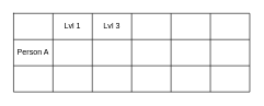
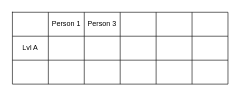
  <mxCell id="0" />
  <mxCell id="1" parent="0" />
  <mxCell id="2" value="" style="shape=table;html=1;whiteSpace=wrap;startSize=0;container=1;collapsible=0;childLayout=tableLayout;" vertex="1" parent="1"><mxGeometry x="20" y="20" width="360" height="120" as="geometry" /></mxCell>
  <mxCell id="3" value="" style="shape=partialRectangle;html=1;whiteSpace=wrap;collapsible=0;dropTarget=0;pointerEvents=0;fillColor=none;top=0;left=0;bottom=0;right=0;points=[[0,0.5],[1,0.5]];portConstraint=eastwest;" vertex="1" parent="2"><mxGeometry width="360" height="40" as="geometry" /></mxCell>
  <mxCell id="4" value="" style="shape=partialRectangle;html=1;whiteSpace=wrap;connectable=0;fillColor=none;top=0;left=0;bottom=0;right=0;overflow=hidden;" vertex="1" parent="3"><mxGeometry width="60" height="40" as="geometry" /></mxCell>
- <mxCell id="5" value="Lvl 1" style="shape=partialRectangle;html=1;whiteSpace=wrap;connectable=0;fillColor=none;top=0;left=0;bottom=0;right=0;overflow=hidden;" vertex="1" parent="3"><mxGeometry x="60" width="60" height="40" as="geometry" /></mxCell>
- <mxCell id="6" value="Lvl 3" style="shape=partialRectangle;html=1;whiteSpace=wrap;connectable=0;fillColor=none;top=0;left=0;bottom=0;right=0;overflow=hidden;" vertex="1" parent="3"><mxGeometry x="120" width="60" height="40" as="geometry" /></mxCell>
+ <mxCell id="5" value="Person 1" style="shape=partialRectangle;html=1;whiteSpace=wrap;connectable=0;fillColor=none;top=0;left=0;bottom=0;right=0;overflow=hidden;" vertex="1" parent="3"><mxGeometry x="60" width="60" height="40" as="geometry" /></mxCell>
+ <mxCell id="6" value="Person 3" style="shape=partialRectangle;html=1;whiteSpace=wrap;connectable=0;fillColor=none;top=0;left=0;bottom=0;right=0;overflow=hidden;" vertex="1" parent="3"><mxGeometry x="120" width="60" height="40" as="geometry" /></mxCell>
  <mxCell id="7" style="shape=partialRectangle;html=1;whiteSpace=wrap;connectable=0;fillColor=none;top=0;left=0;bottom=0;right=0;overflow=hidden;" vertex="1" parent="3"><mxGeometry x="180" width="60" height="40" as="geometry" /></mxCell>
  <mxCell id="8" style="shape=partialRectangle;html=1;whiteSpace=wrap;connectable=0;fillColor=none;top=0;left=0;bottom=0;right=0;overflow=hidden;" vertex="1" parent="3"><mxGeometry x="240" width="60" height="40" as="geometry" /></mxCell>
  <mxCell id="9" style="shape=partialRectangle;html=1;whiteSpace=wrap;connectable=0;fillColor=none;top=0;left=0;bottom=0;right=0;overflow=hidden;" vertex="1" parent="3"><mxGeometry x="300" width="60" height="40" as="geometry" /></mxCell>
  <mxCell id="10" value="" style="shape=partialRectangle;html=1;whiteSpace=wrap;collapsible=0;dropTarget=0;pointerEvents=0;fillColor=none;top=0;left=0;bottom=0;right=0;points=[[0,0.5],[1,0.5]];portConstraint=eastwest;" vertex="1" parent="2"><mxGeometry y="40" width="360" height="40" as="geometry" /></mxCell>
- <mxCell id="11" value="Person A" style="shape=partialRectangle;html=1;whiteSpace=wrap;connectable=0;fillColor=none;top=0;left=0;bottom=0;right=0;overflow=hidden;" vertex="1" parent="10"><mxGeometry width="60" height="40" as="geometry" /></mxCell>
+ <mxCell id="11" value="Lvl A" style="shape=partialRectangle;html=1;whiteSpace=wrap;connectable=0;fillColor=none;top=0;left=0;bottom=0;right=0;overflow=hidden;" vertex="1" parent="10"><mxGeometry width="60" height="40" as="geometry" /></mxCell>
  <mxCell id="12" value="" style="shape=partialRectangle;html=1;whiteSpace=wrap;connectable=0;fillColor=none;top=0;left=0;bottom=0;right=0;overflow=hidden;" vertex="1" parent="10"><mxGeometry x="60" width="60" height="40" as="geometry" /></mxCell>
  <mxCell id="13" value="" style="shape=partialRectangle;html=1;whiteSpace=wrap;connectable=0;fillColor=none;top=0;left=0;bottom=0;right=0;overflow=hidden;" vertex="1" parent="10"><mxGeometry x="120" width="60" height="40" as="geometry" /></mxCell>
  <mxCell id="14" style="shape=partialRectangle;html=1;whiteSpace=wrap;connectable=0;fillColor=none;top=0;left=0;bottom=0;right=0;overflow=hidden;" vertex="1" parent="10"><mxGeometry x="180" width="60" height="40" as="geometry" /></mxCell>
  <mxCell id="15" style="shape=partialRectangle;html=1;whiteSpace=wrap;connectable=0;fillColor=none;top=0;left=0;bottom=0;right=0;overflow=hidden;" vertex="1" parent="10"><mxGeometry x="240" width="60" height="40" as="geometry" /></mxCell>
  <mxCell id="16" style="shape=partialRectangle;html=1;whiteSpace=wrap;connectable=0;fillColor=none;top=0;left=0;bottom=0;right=0;overflow=hidden;" vertex="1" parent="10"><mxGeometry x="300" width="60" height="40" as="geometry" /></mxCell>
  <mxCell id="17" value="" style="shape=partialRectangle;html=1;whiteSpace=wrap;collapsible=0;dropTarget=0;pointerEvents=0;fillColor=none;top=0;left=0;bottom=0;right=0;points=[[0,0.5],[1,0.5]];portConstraint=eastwest;" vertex="1" parent="2"><mxGeometry y="80" width="360" height="40" as="geometry" /></mxCell>
  <mxCell id="18" value="" style="shape=partialRectangle;html=1;whiteSpace=wrap;connectable=0;fillColor=none;top=0;left=0;bottom=0;right=0;overflow=hidden;" vertex="1" parent="17"><mxGeometry width="60" height="40" as="geometry" /></mxCell>
  <mxCell id="19" value="" style="shape=partialRectangle;html=1;whiteSpace=wrap;connectable=0;fillColor=none;top=0;left=0;bottom=0;right=0;overflow=hidden;" vertex="1" parent="17"><mxGeometry x="60" width="60" height="40" as="geometry" /></mxCell>
  <mxCell id="20" value="" style="shape=partialRectangle;html=1;whiteSpace=wrap;connectable=0;fillColor=none;top=0;left=0;bottom=0;right=0;overflow=hidden;" vertex="1" parent="17"><mxGeometry x="120" width="60" height="40" as="geometry" /></mxCell>
  <mxCell id="21" style="shape=partialRectangle;html=1;whiteSpace=wrap;connectable=0;fillColor=none;top=0;left=0;bottom=0;right=0;overflow=hidden;" vertex="1" parent="17"><mxGeometry x="180" width="60" height="40" as="geometry" /></mxCell>
  <mxCell id="22" style="shape=partialRectangle;html=1;whiteSpace=wrap;connectable=0;fillColor=none;top=0;left=0;bottom=0;right=0;overflow=hidden;" vertex="1" parent="17"><mxGeometry x="240" width="60" height="40" as="geometry" /></mxCell>
  <mxCell id="23" style="shape=partialRectangle;html=1;whiteSpace=wrap;connectable=0;fillColor=none;top=0;left=0;bottom=0;right=0;overflow=hidden;" vertex="1" parent="17"><mxGeometry x="300" width="60" height="40" as="geometry" /></mxCell>
